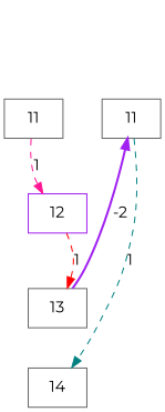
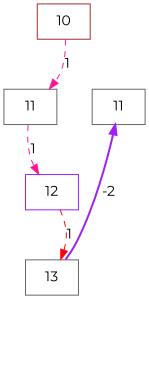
  digraph {
    fontname=Montserrat
    rankdir=TB
    node [color=gray40 fontname=Montserrat shape=rect]
    edge [fontname=Montserrat style=invis weight=1000]
    n1 [label=11]
    n2 [label=11]
    n3 [color=purple label=12]
-   n4 [label=14]
+   n5 [color=brown label=10]
    n6 [label=13]
    subgraph sub_1 {
      rank=same
      n1
      n2
    }
    n1 -> n2
    n1 -> n3
    n1 -> n3 [color=deeppink label=1 style=dashed weight=0]
    n2 -> n3
-   n2 -> n4 [color=teal label=1 style=dashed weight=0]
    n3 -> n6
    n3 -> n6 [color=red label=1 style=dashed weight=0]
+   n5 -> n1
+   n5 -> n1 [color=deeppink label=1 style=dashed weight=0]
+   n5 -> n2
    n6 -> n2 [color=purple label=-2 style=bold weight=0]
-   n6 -> n4
  }
